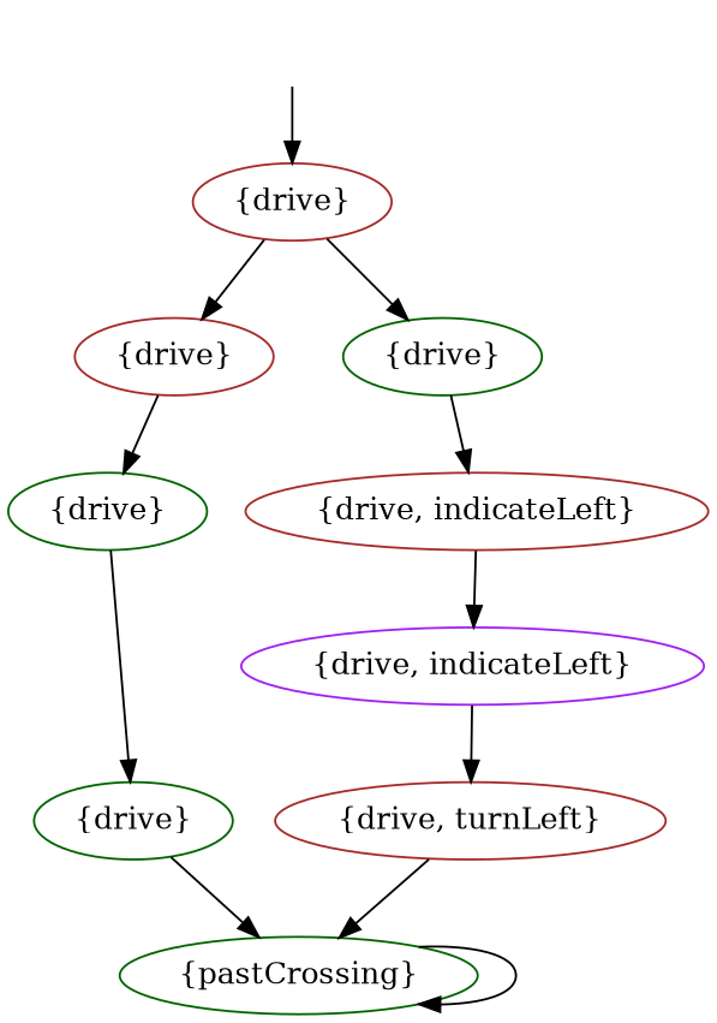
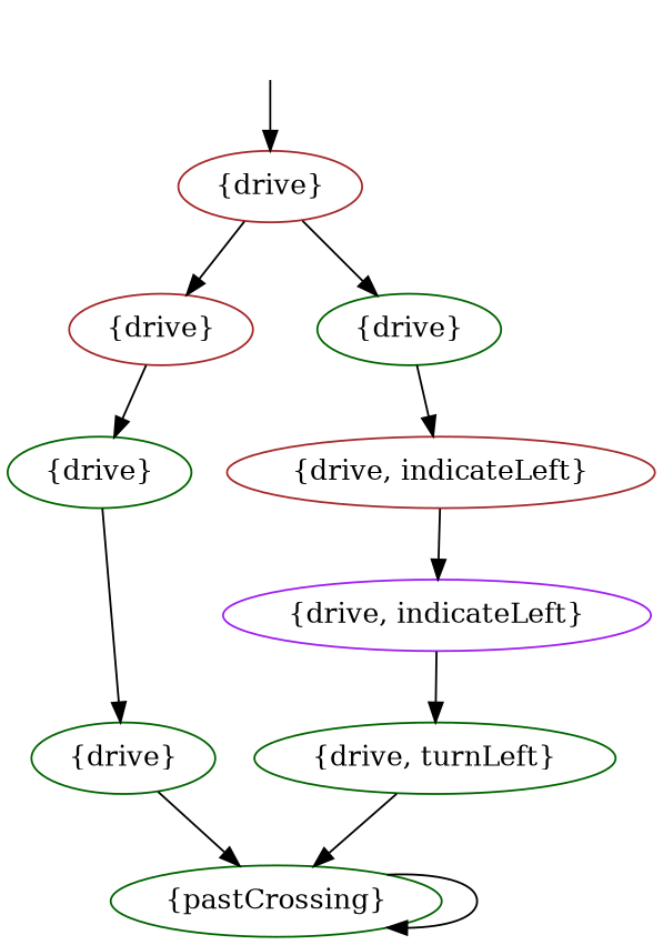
  digraph {
    node [color=brown]
    _init [style=invis color=""]
    n2 [label="{drive}"]
    n3 [label="{drive}"]
    n4 [label="{drive}" color=darkgreen]
    n5 [label="{drive}" color=darkgreen]
    n6 [label="{drive, indicateLeft}"]
    n7 [label="{drive}" color=darkgreen]
    n8 [label="{drive, indicateLeft}" color=purple]
    n9 [label="{pastCrossing}" color=darkgreen]
-   n10 [label="{drive, turnLeft}"]
+   n10 [label="{drive, turnLeft}" color=darkgreen]
    _init -> n2
    n2 -> n3
    n2 -> n4
    n3 -> n5
    n4 -> n6
    n5 -> n7
    n6 -> n8
    n7 -> n9
    n8 -> n10
    n9 -> n9
    n10 -> n9
  }
